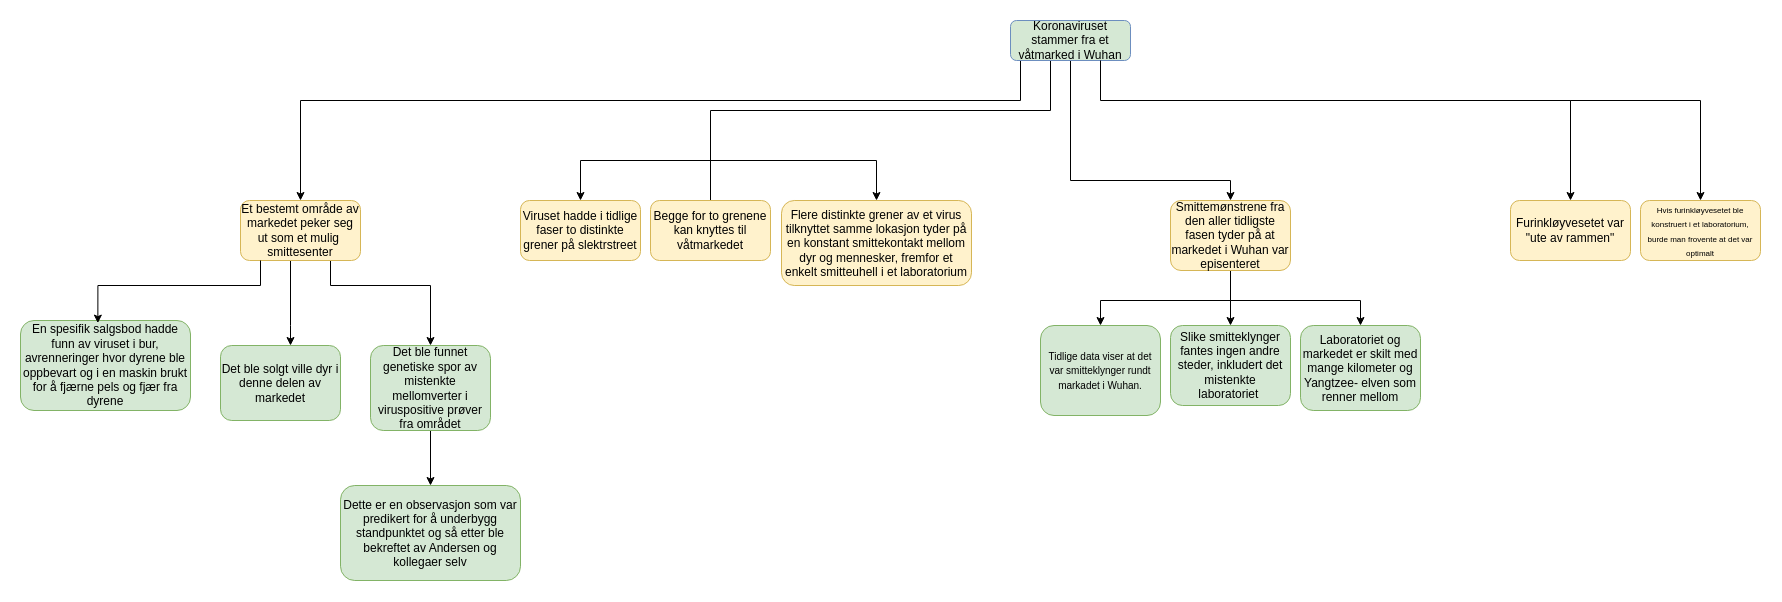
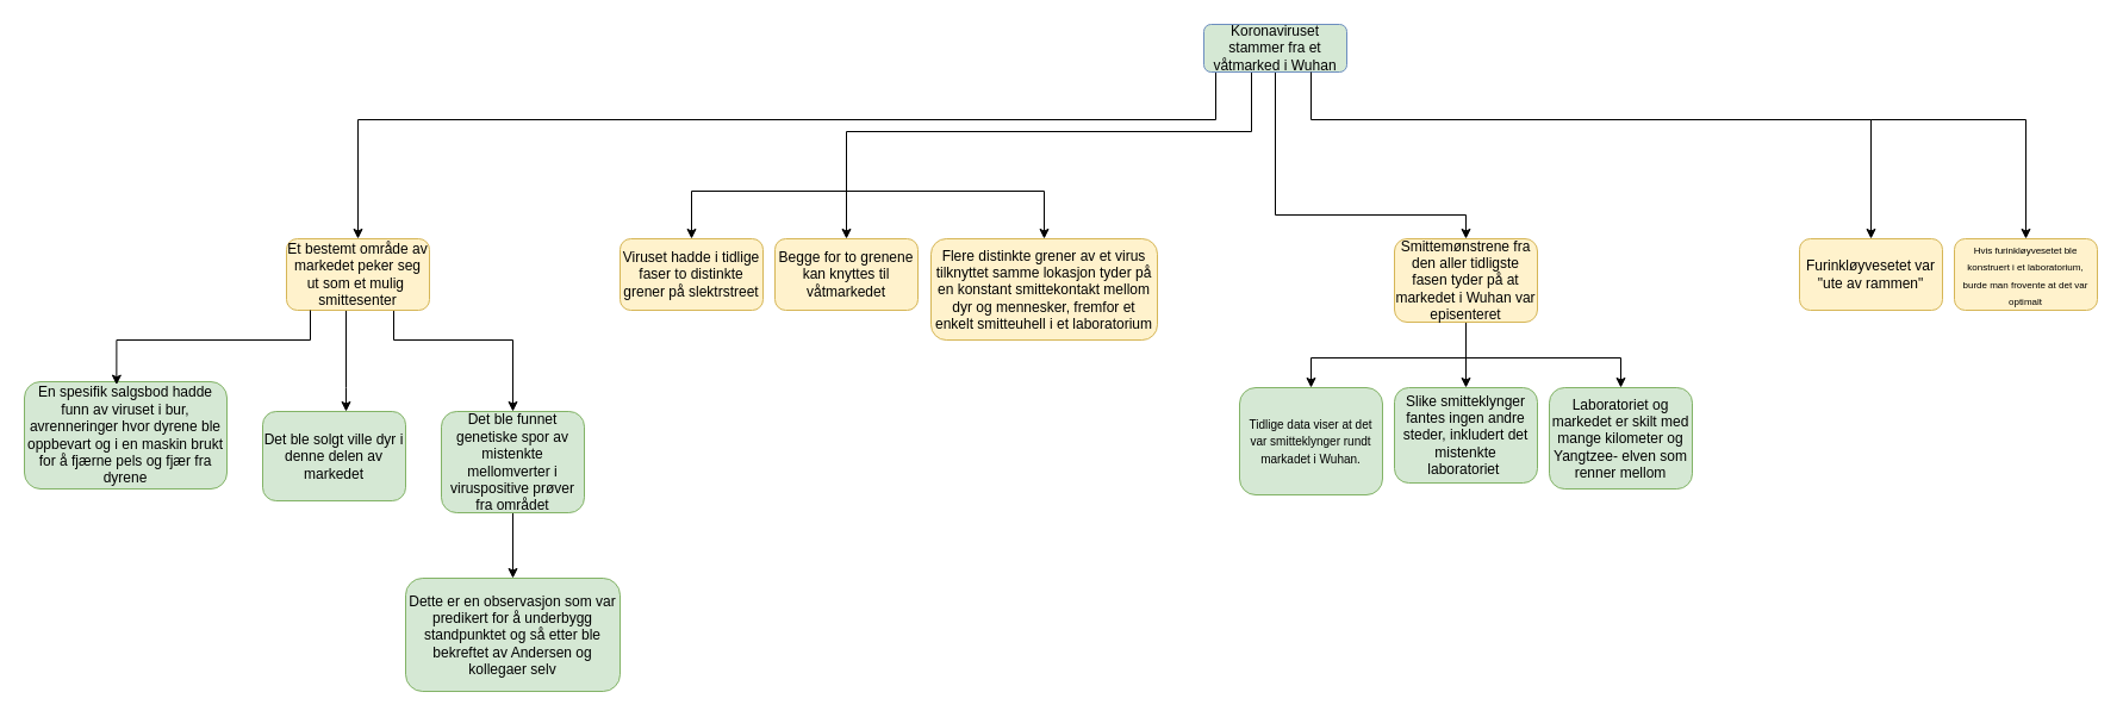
  <mxCell id="0" />
  <mxCell id="1" parent="0" />
  <mxCell id="2" style="edgeStyle=orthogonalEdgeStyle;rounded=0;orthogonalLoop=1;jettySize=auto;html=1;entryX=0.5;entryY=0;entryDx=0;entryDy=0;" edge="1" parent="1" source="5" target="16"><mxGeometry relative="1" as="geometry"><Array as="points"><mxPoint x="1070" y="180" /></Array></mxGeometry></mxCell>
- <mxCell id="3" style="edgeStyle=orthogonalEdgeStyle;rounded=0;orthogonalLoop=1;jettySize=auto;html=1;entryX=0.5;entryY=0;entryDx=0;entryDy=0;endArrow=none;" edge="1" parent="1" source="5" target="19"><mxGeometry relative="1" as="geometry"><Array as="points"><mxPoint x="1050" y="110" /><mxPoint x="710" y="110" /></Array></mxGeometry></mxCell>
+ <mxCell id="3" style="edgeStyle=orthogonalEdgeStyle;rounded=0;orthogonalLoop=1;jettySize=auto;html=1;entryX=0.5;entryY=0;entryDx=0;entryDy=0;" edge="1" parent="1" source="5" target="19"><mxGeometry relative="1" as="geometry"><Array as="points"><mxPoint x="1050" y="110" /><mxPoint x="710" y="110" /></Array></mxGeometry></mxCell>
  <mxCell id="4" style="edgeStyle=orthogonalEdgeStyle;rounded=0;orthogonalLoop=1;jettySize=auto;html=1;entryX=0.5;entryY=0;entryDx=0;entryDy=0;" edge="1" parent="1" target="24"><mxGeometry relative="1" as="geometry"><mxPoint x="1100" y="60" as="sourcePoint" /><mxPoint x="400" y="200" as="targetPoint" /><Array as="points"><mxPoint x="1020" y="60" /><mxPoint x="1020" y="100" /><mxPoint x="300" y="100" /></Array></mxGeometry></mxCell>
  <mxCell id="5" value="Koronaviruset stammer fra et våtmarked i Wuhan" style="rounded=1;whiteSpace=wrap;html=1;fontSize=12;glass=0;strokeWidth=1;shadow=0;fillColor=#d5e8d4;strokeColor=#6c8ebf;" parent="1" vertex="1"><mxGeometry x="1010" y="20" width="120" height="40" as="geometry" /></mxCell>
  <mxCell id="6" style="edgeStyle=orthogonalEdgeStyle;rounded=0;orthogonalLoop=1;jettySize=auto;html=1;exitX=0.75;exitY=1;exitDx=0;exitDy=0;" edge="1" parent="1" source="5" target="7"><mxGeometry relative="1" as="geometry"><Array as="points"><mxPoint x="1100" y="100" /><mxPoint x="1570" y="100" /></Array></mxGeometry></mxCell>
  <mxCell id="7" value="Furinkløyvesetet var &quot;ute av rammen&quot;" style="rounded=1;whiteSpace=wrap;html=1;fillColor=#fff2cc;strokeColor=#d6b656;" vertex="1" parent="1"><mxGeometry x="1510" y="200" width="120" height="60" as="geometry" /></mxCell>
  <mxCell id="8" style="edgeStyle=orthogonalEdgeStyle;rounded=0;orthogonalLoop=1;jettySize=auto;html=1;" edge="1" parent="1" target="9"><mxGeometry relative="1" as="geometry"><mxPoint x="1570" y="170" as="sourcePoint" /><Array as="points"><mxPoint x="1570" y="100" /><mxPoint x="1700" y="100" /></Array></mxGeometry></mxCell>
  <mxCell id="9" value="&lt;font style=&quot;font-size: 8px;&quot;&gt;Hvis furinkløyvesetet ble konstruert i et laboratorium, burde man frovente at det var optimalt&lt;/font&gt;" style="rounded=1;whiteSpace=wrap;html=1;fillColor=#fff2cc;strokeColor=#d6b656;" vertex="1" parent="1"><mxGeometry x="1640" y="200" width="120" height="60" as="geometry" /></mxCell>
  <mxCell id="10" value="&lt;font style=&quot;font-size: 10px;&quot;&gt;Tidlige data viser at det var smitteklynger rundt markadet i Wuhan.&lt;/font&gt;" style="rounded=1;whiteSpace=wrap;html=1;fillColor=#d5e8d4;strokeColor=#82b366;" vertex="1" parent="1"><mxGeometry x="1040" y="325" width="120" height="90" as="geometry" /></mxCell>
  <mxCell id="11" style="edgeStyle=orthogonalEdgeStyle;rounded=0;orthogonalLoop=1;jettySize=auto;html=1;" edge="1" parent="1" target="12"><mxGeometry relative="1" as="geometry"><mxPoint x="1200" y="300" as="sourcePoint" /><Array as="points"><mxPoint x="1230" y="300" /></Array></mxGeometry></mxCell>
  <mxCell id="12" value="Slike smitteklynger fantes ingen andre steder, inkludert det mistenkte laboratoriet&amp;nbsp;" style="rounded=1;whiteSpace=wrap;html=1;fillColor=#d5e8d4;strokeColor=#82b366;" vertex="1" parent="1"><mxGeometry x="1170" y="325" width="120" height="80" as="geometry" /></mxCell>
  <mxCell id="13" style="edgeStyle=orthogonalEdgeStyle;rounded=0;orthogonalLoop=1;jettySize=auto;html=1;" edge="1" parent="1" target="14"><mxGeometry relative="1" as="geometry"><mxPoint x="1230" y="300" as="sourcePoint" /><Array as="points"><mxPoint x="1360" y="300" /></Array></mxGeometry></mxCell>
  <mxCell id="14" value="Laboratoriet og markedet er skilt med mange kilometer og Yangtzee- elven som renner mellom" style="rounded=1;whiteSpace=wrap;html=1;fillColor=#d5e8d4;strokeColor=#82b366;" vertex="1" parent="1"><mxGeometry x="1300" y="325" width="120" height="85" as="geometry" /></mxCell>
  <mxCell id="15" style="edgeStyle=orthogonalEdgeStyle;rounded=0;orthogonalLoop=1;jettySize=auto;html=1;entryX=0.5;entryY=0;entryDx=0;entryDy=0;exitX=0.5;exitY=1;exitDx=0;exitDy=0;" edge="1" parent="1" source="16" target="10"><mxGeometry relative="1" as="geometry"><Array as="points"><mxPoint x="1230" y="300" /><mxPoint x="1100" y="300" /></Array></mxGeometry></mxCell>
  <mxCell id="16" value="Smittemønstrene fra den aller tidligste fasen tyder på at markedet i Wuhan var episenteret" style="rounded=1;whiteSpace=wrap;html=1;fillColor=#fff2cc;strokeColor=#d6b656;" vertex="1" parent="1"><mxGeometry x="1170" y="200" width="120" height="70" as="geometry" /></mxCell>
  <mxCell id="17" style="edgeStyle=orthogonalEdgeStyle;rounded=0;orthogonalLoop=1;jettySize=auto;html=1;exitX=0.5;exitY=0;exitDx=0;exitDy=0;entryX=0.5;entryY=0;entryDx=0;entryDy=0;" edge="1" parent="1" target="18"><mxGeometry relative="1" as="geometry"><mxPoint x="570" y="190" as="targetPoint" /><mxPoint x="710" y="160" as="sourcePoint" /><Array as="points"><mxPoint x="580" y="160" /></Array></mxGeometry></mxCell>
  <mxCell id="18" value="Viruset hadde i tidlige faser to distinkte grener på slektrstreet" style="rounded=1;whiteSpace=wrap;html=1;fillColor=#fff2cc;strokeColor=#d6b656;" vertex="1" parent="1"><mxGeometry x="520" y="200" width="120" height="60" as="geometry" /></mxCell>
  <mxCell id="19" value="Begge for to grenene kan knyttes til våtmarkedet" style="rounded=1;whiteSpace=wrap;html=1;fillColor=#fff2cc;strokeColor=#d6b656;" vertex="1" parent="1"><mxGeometry x="650" y="200" width="120" height="60" as="geometry" /></mxCell>
  <mxCell id="20" style="edgeStyle=orthogonalEdgeStyle;rounded=0;orthogonalLoop=1;jettySize=auto;html=1;" edge="1" parent="1" target="21"><mxGeometry relative="1" as="geometry"><mxPoint x="710" y="160" as="sourcePoint" /><Array as="points"><mxPoint x="876" y="160" /></Array></mxGeometry></mxCell>
  <mxCell id="21" value="Flere distinkte grener av et virus tilknyttet samme lokasjon tyder på en konstant smittekontakt mellom dyr og mennesker, fremfor et enkelt smitteuhell i et laboratorium" style="rounded=1;whiteSpace=wrap;html=1;fillColor=#fff2cc;strokeColor=#d6b656;" vertex="1" parent="1"><mxGeometry x="781" y="200" width="190" height="85" as="geometry" /></mxCell>
  <mxCell id="22" style="edgeStyle=orthogonalEdgeStyle;rounded=0;orthogonalLoop=1;jettySize=auto;html=1;" edge="1" parent="1" source="24" target="25"><mxGeometry relative="1" as="geometry"><Array as="points"><mxPoint x="290" y="325" /><mxPoint x="290" y="325" /></Array></mxGeometry></mxCell>
  <mxCell id="23" style="edgeStyle=orthogonalEdgeStyle;rounded=0;orthogonalLoop=1;jettySize=auto;html=1;entryX=0.5;entryY=0;entryDx=0;entryDy=0;" edge="1" parent="1" source="24" target="30"><mxGeometry relative="1" as="geometry"><Array as="points"><mxPoint x="330" y="285" /><mxPoint x="430" y="285" /></Array></mxGeometry></mxCell>
  <mxCell id="24" value="Et bestemt område av markedet peker seg ut som et mulig&amp;nbsp; smittesenter" style="rounded=1;whiteSpace=wrap;html=1;fillColor=#fff2cc;strokeColor=#d6b656;" vertex="1" parent="1"><mxGeometry x="240" y="200" width="120" height="60" as="geometry" /></mxCell>
  <mxCell id="25" value="Det ble solgt ville dyr i denne delen av markedet" style="rounded=1;whiteSpace=wrap;html=1;fillColor=#d5e8d4;strokeColor=#82b366;" vertex="1" parent="1"><mxGeometry x="220" y="345" width="120" height="75" as="geometry" /></mxCell>
  <mxCell id="26" value="En spesifik salgsbod hadde funn av viruset i bur, avrenneringer hvor dyrene ble oppbevart og i en maskin brukt for å fjærne pels og fjær fra dyrene" style="rounded=1;whiteSpace=wrap;html=1;fillColor=#d5e8d4;strokeColor=#82b366;" vertex="1" parent="1"><mxGeometry x="20" y="320" width="170" height="90" as="geometry" /></mxCell>
  <mxCell id="27" value="Dette er en observasjon som var predikert for å underbygg standpunktet og så etter ble bekreftet av Andersen og kollegaer selv" style="rounded=1;whiteSpace=wrap;html=1;fillColor=#d5e8d4;strokeColor=#82b366;" vertex="1" parent="1"><mxGeometry x="340" y="485" width="180" height="95" as="geometry" /></mxCell>
  <mxCell id="28" style="edgeStyle=orthogonalEdgeStyle;rounded=0;orthogonalLoop=1;jettySize=auto;html=1;entryX=0.455;entryY=0.029;entryDx=0;entryDy=0;entryPerimeter=0;" edge="1" parent="1" source="24" target="26"><mxGeometry relative="1" as="geometry"><Array as="points"><mxPoint x="260" y="285" /><mxPoint x="97" y="285" /></Array></mxGeometry></mxCell>
  <mxCell id="29" value="" style="edgeStyle=orthogonalEdgeStyle;rounded=0;orthogonalLoop=1;jettySize=auto;html=1;" edge="1" parent="1" source="30" target="27"><mxGeometry relative="1" as="geometry" /></mxCell>
  <mxCell id="30" value="Det ble funnet genetiske spor av mistenkte mellomverter i viruspositive prøver fra området" style="rounded=1;whiteSpace=wrap;html=1;fillColor=#d5e8d4;strokeColor=#82b366;" vertex="1" parent="1"><mxGeometry x="370" y="345" width="120" height="85" as="geometry" /></mxCell>
